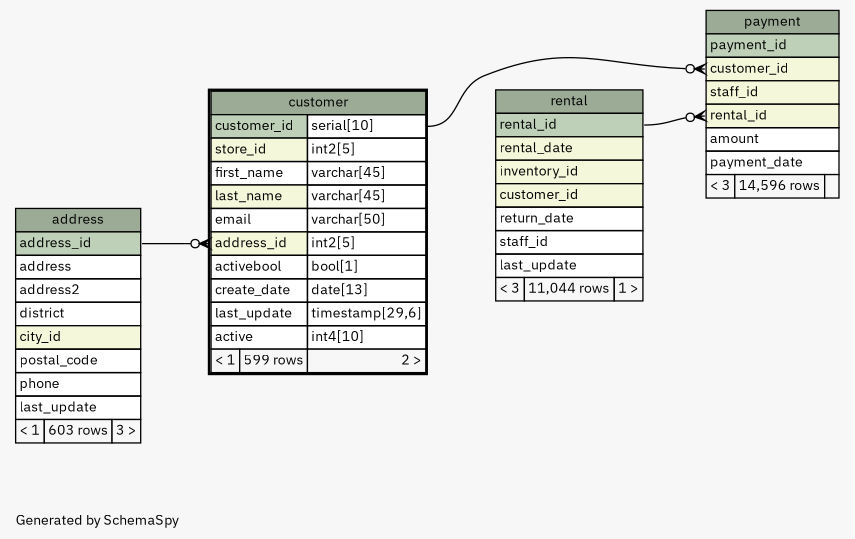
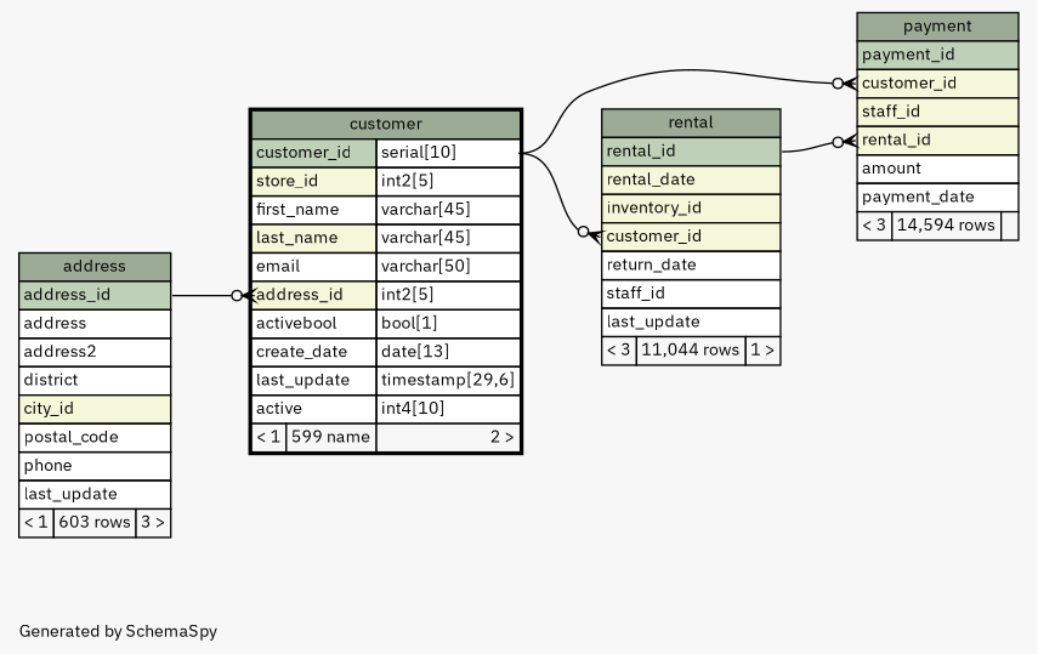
  digraph {
    bgcolor="#f7f7f7"
    fontname="IBM Plex Sans"
    fontsize=11
    label="\nGenerated by SchemaSpy"
    labeljust=l
    nodesep=0.18
    rankdir=RL
    ranksep=0.46
    node [fontname="IBM Plex Sans" fontsize=11 shape=plaintext]
    edge [arrowhead=none arrowsize=0.8 arrowtail=crowodot dir=back fontname="IBM Plex Sans" headport="customer_id.type:e" tailport="customer_id:w"]
-   n1 [label=<     <TABLE BORDER="2" CELLBORDER="1" CELLSPACING="0" BGCOLOR="#ffffff">       <TR><TD COLSPAN="3" BGCOLOR="#9bab96" ALIGN="CENTER">customer</TD></TR>       <TR><TD PORT="customer_id" COLSPAN="2" BGCOLOR="#bed1b8" ALIGN="LEFT">customer_id</TD><TD PORT="customer_id.type" ALIGN="LEFT">serial[10]</TD></TR>       <TR><TD PORT="store_id" COLSPAN="2" BGCOLOR="#f4f7da" ALIGN="LEFT">store_id</TD><TD PORT="store_id.type" ALIGN="LEFT">int2[5]</TD></TR>       <TR><TD PORT="first_name" COLSPAN="2" ALIGN="LEFT">first_name</TD><TD PORT="first_name.type" ALIGN="LEFT">varchar[45]</TD></TR>       <TR><TD PORT="last_name" COLSPAN="2" BGCOLOR="#f4f7da" ALIGN="LEFT">last_name</TD><TD PORT="last_name.type" ALIGN="LEFT">varchar[45]</TD></TR>       <TR><TD PORT="email" COLSPAN="2" ALIGN="LEFT">email</TD><TD PORT="email.type" ALIGN="LEFT">varchar[50]</TD></TR>       <TR><TD PORT="address_id" COLSPAN="2" BGCOLOR="#f4f7da" ALIGN="LEFT">address_id</TD><TD PORT="address_id.type" ALIGN="LEFT">int2[5]</TD></TR>       <TR><TD PORT="activebool" COLSPAN="2" ALIGN="LEFT">activebool</TD><TD PORT="activebool.type" ALIGN="LEFT">bool[1]</TD></TR>       <TR><TD PORT="create_date" COLSPAN="2" ALIGN="LEFT">create_date</TD><TD PORT="create_date.type" ALIGN="LEFT">date[13]</TD></TR>       <TR><TD PORT="last_update" COLSPAN="2" ALIGN="LEFT">last_update</TD><TD PORT="last_update.type" ALIGN="LEFT">timestamp[29,6]</TD></TR>       <TR><TD PORT="active" COLSPAN="2" ALIGN="LEFT">active</TD><TD PORT="active.type" ALIGN="LEFT">int4[10]</TD></TR>       <TR><TD ALIGN="LEFT" BGCOLOR="#f7f7f7">&lt; 1</TD><TD ALIGN="RIGHT" BGCOLOR="#f7f7f7">599 rows</TD><TD ALIGN="RIGHT" BGCOLOR="#f7f7f7">2 &gt;</TD></TR>     </TABLE>>]
+   n1 [label=<     <TABLE BORDER="2" CELLBORDER="1" CELLSPACING="0" BGCOLOR="#ffffff">       <TR><TD COLSPAN="3" BGCOLOR="#9bab96" ALIGN="CENTER">customer</TD></TR>       <TR><TD PORT="customer_id" COLSPAN="2" BGCOLOR="#bed1b8" ALIGN="LEFT">customer_id</TD><TD PORT="customer_id.type" ALIGN="LEFT">serial[10]</TD></TR>       <TR><TD PORT="store_id" COLSPAN="2" BGCOLOR="#f4f7da" ALIGN="LEFT">store_id</TD><TD PORT="store_id.type" ALIGN="LEFT">int2[5]</TD></TR>       <TR><TD PORT="first_name" COLSPAN="2" ALIGN="LEFT">first_name</TD><TD PORT="first_name.type" ALIGN="LEFT">varchar[45]</TD></TR>       <TR><TD PORT="last_name" COLSPAN="2" BGCOLOR="#f4f7da" ALIGN="LEFT">last_name</TD><TD PORT="last_name.type" ALIGN="LEFT">varchar[45]</TD></TR>       <TR><TD PORT="email" COLSPAN="2" ALIGN="LEFT">email</TD><TD PORT="email.type" ALIGN="LEFT">varchar[50]</TD></TR>       <TR><TD PORT="address_id" COLSPAN="2" BGCOLOR="#f4f7da" ALIGN="LEFT">address_id</TD><TD PORT="address_id.type" ALIGN="LEFT">int2[5]</TD></TR>       <TR><TD PORT="activebool" COLSPAN="2" ALIGN="LEFT">activebool</TD><TD PORT="activebool.type" ALIGN="LEFT">bool[1]</TD></TR>       <TR><TD PORT="create_date" COLSPAN="2" ALIGN="LEFT">create_date</TD><TD PORT="create_date.type" ALIGN="LEFT">date[13]</TD></TR>       <TR><TD PORT="last_update" COLSPAN="2" ALIGN="LEFT">last_update</TD><TD PORT="last_update.type" ALIGN="LEFT">timestamp[29,6]</TD></TR>       <TR><TD PORT="active" COLSPAN="2" ALIGN="LEFT">active</TD><TD PORT="active.type" ALIGN="LEFT">int4[10]</TD></TR>       <TR><TD ALIGN="LEFT" BGCOLOR="#f7f7f7">&lt; 1</TD><TD ALIGN="RIGHT" BGCOLOR="#f7f7f7">599 name</TD><TD ALIGN="RIGHT" BGCOLOR="#f7f7f7">2 &gt;</TD></TR>     </TABLE>>]
    n2 [label=<     <TABLE BORDER="0" CELLBORDER="1" CELLSPACING="0" BGCOLOR="#ffffff">       <TR><TD COLSPAN="3" BGCOLOR="#9bab96" ALIGN="CENTER">address</TD></TR>       <TR><TD PORT="address_id" COLSPAN="3" BGCOLOR="#bed1b8" ALIGN="LEFT">address_id</TD></TR>       <TR><TD PORT="address" COLSPAN="3" ALIGN="LEFT">address</TD></TR>       <TR><TD PORT="address2" COLSPAN="3" ALIGN="LEFT">address2</TD></TR>       <TR><TD PORT="district" COLSPAN="3" ALIGN="LEFT">district</TD></TR>       <TR><TD PORT="city_id" COLSPAN="3" BGCOLOR="#f4f7da" ALIGN="LEFT">city_id</TD></TR>       <TR><TD PORT="postal_code" COLSPAN="3" ALIGN="LEFT">postal_code</TD></TR>       <TR><TD PORT="phone" COLSPAN="3" ALIGN="LEFT">phone</TD></TR>       <TR><TD PORT="last_update" COLSPAN="3" ALIGN="LEFT">last_update</TD></TR>       <TR><TD ALIGN="LEFT" BGCOLOR="#f7f7f7">&lt; 1</TD><TD ALIGN="RIGHT" BGCOLOR="#f7f7f7">603 rows</TD><TD ALIGN="RIGHT" BGCOLOR="#f7f7f7">3 &gt;</TD></TR>     </TABLE>>]
-   n3 [label=<     <TABLE BORDER="0" CELLBORDER="1" CELLSPACING="0" BGCOLOR="#ffffff">       <TR><TD COLSPAN="3" BGCOLOR="#9bab96" ALIGN="CENTER">payment</TD></TR>       <TR><TD PORT="payment_id" COLSPAN="3" BGCOLOR="#bed1b8" ALIGN="LEFT">payment_id</TD></TR>       <TR><TD PORT="customer_id" COLSPAN="3" BGCOLOR="#f4f7da" ALIGN="LEFT">customer_id</TD></TR>       <TR><TD PORT="staff_id" COLSPAN="3" BGCOLOR="#f4f7da" ALIGN="LEFT">staff_id</TD></TR>       <TR><TD PORT="rental_id" COLSPAN="3" BGCOLOR="#f4f7da" ALIGN="LEFT">rental_id</TD></TR>       <TR><TD PORT="amount" COLSPAN="3" ALIGN="LEFT">amount</TD></TR>       <TR><TD PORT="payment_date" COLSPAN="3" ALIGN="LEFT">payment_date</TD></TR>       <TR><TD ALIGN="LEFT" BGCOLOR="#f7f7f7">&lt; 3</TD><TD ALIGN="RIGHT" BGCOLOR="#f7f7f7">14,596 rows</TD><TD ALIGN="RIGHT" BGCOLOR="#f7f7f7">  </TD></TR>     </TABLE>>]
+   n3 [label=<     <TABLE BORDER="0" CELLBORDER="1" CELLSPACING="0" BGCOLOR="#ffffff">       <TR><TD COLSPAN="3" BGCOLOR="#9bab96" ALIGN="CENTER">payment</TD></TR>       <TR><TD PORT="payment_id" COLSPAN="3" BGCOLOR="#bed1b8" ALIGN="LEFT">payment_id</TD></TR>       <TR><TD PORT="customer_id" COLSPAN="3" BGCOLOR="#f4f7da" ALIGN="LEFT">customer_id</TD></TR>       <TR><TD PORT="staff_id" COLSPAN="3" BGCOLOR="#f4f7da" ALIGN="LEFT">staff_id</TD></TR>       <TR><TD PORT="rental_id" COLSPAN="3" BGCOLOR="#f4f7da" ALIGN="LEFT">rental_id</TD></TR>       <TR><TD PORT="amount" COLSPAN="3" ALIGN="LEFT">amount</TD></TR>       <TR><TD PORT="payment_date" COLSPAN="3" ALIGN="LEFT">payment_date</TD></TR>       <TR><TD ALIGN="LEFT" BGCOLOR="#f7f7f7">&lt; 3</TD><TD ALIGN="RIGHT" BGCOLOR="#f7f7f7">14,594 rows</TD><TD ALIGN="RIGHT" BGCOLOR="#f7f7f7">  </TD></TR>     </TABLE>>]
    n4 [label=<     <TABLE BORDER="0" CELLBORDER="1" CELLSPACING="0" BGCOLOR="#ffffff">       <TR><TD COLSPAN="3" BGCOLOR="#9bab96" ALIGN="CENTER">rental</TD></TR>       <TR><TD PORT="rental_id" COLSPAN="3" BGCOLOR="#bed1b8" ALIGN="LEFT">rental_id</TD></TR>       <TR><TD PORT="rental_date" COLSPAN="3" BGCOLOR="#f4f7da" ALIGN="LEFT">rental_date</TD></TR>       <TR><TD PORT="inventory_id" COLSPAN="3" BGCOLOR="#f4f7da" ALIGN="LEFT">inventory_id</TD></TR>       <TR><TD PORT="customer_id" COLSPAN="3" BGCOLOR="#f4f7da" ALIGN="LEFT">customer_id</TD></TR>       <TR><TD PORT="return_date" COLSPAN="3" ALIGN="LEFT">return_date</TD></TR>       <TR><TD PORT="staff_id" COLSPAN="3" ALIGN="LEFT">staff_id</TD></TR>       <TR><TD PORT="last_update" COLSPAN="3" ALIGN="LEFT">last_update</TD></TR>       <TR><TD ALIGN="LEFT" BGCOLOR="#f7f7f7">&lt; 3</TD><TD ALIGN="RIGHT" BGCOLOR="#f7f7f7">11,044 rows</TD><TD ALIGN="RIGHT" BGCOLOR="#f7f7f7">1 &gt;</TD></TR>     </TABLE>>]
    n1 -> n2 [headport="address_id:e" tailport="address_id:w"]
    n3 -> n1
    n3 -> n4 [headport="rental_id:e" tailport="rental_id:w"]
+   n4 -> n1
  }
